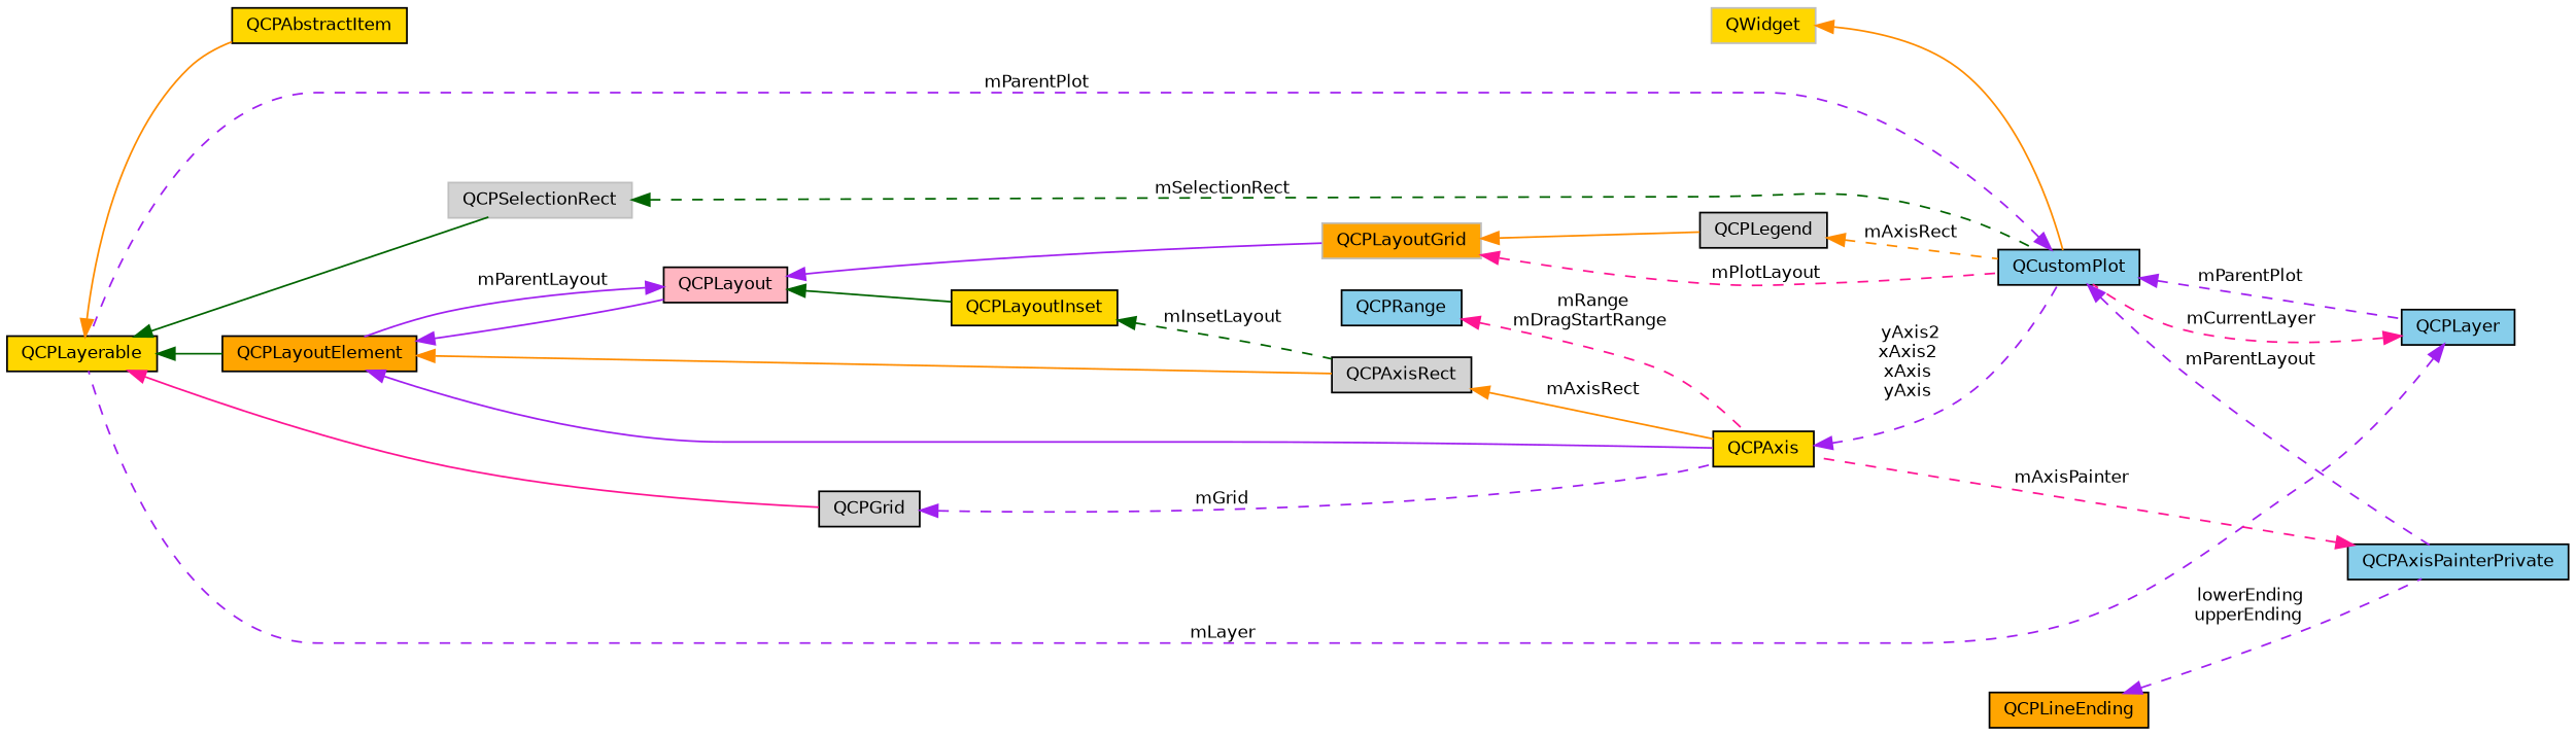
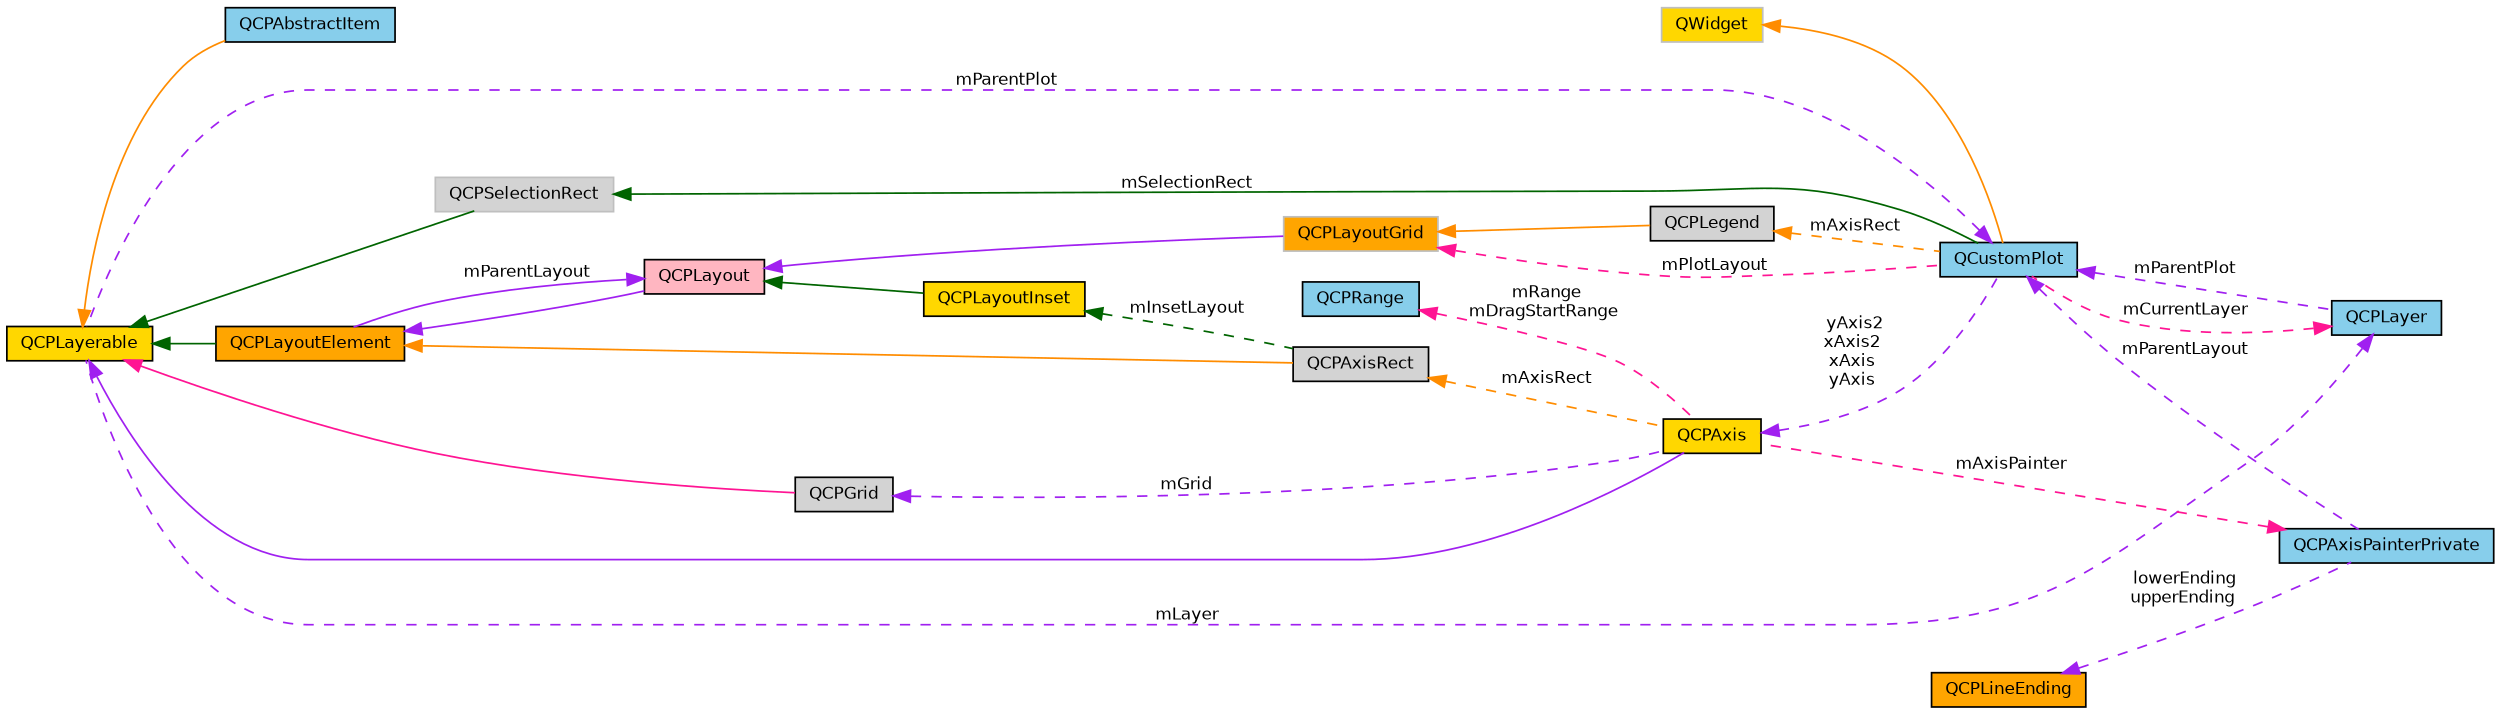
  digraph {
    rankdir=LR
    node [color=black fillcolor=skyblue fontname=Helvetica fontsize=10 shape=record style=filled]
    edge [color=purple dir=back fontname=Helvetica fontsize=10 labelfontname=Helvetica labelfontsize=10 style=dashed]
-   n1 [fillcolor=gold fontcolor=black height=0.2 label=QCPAbstractItem width=0.4]
+   n1 [fontcolor=black height=0.2 label=QCPAbstractItem width=0.4]
    n2 [fillcolor=gold height=0.2 label=QCPLayerable width=0.4]
    n3 [fillcolor=orange height=0.2 label=QCPLayoutElement width=0.4]
    n4 [color=grey75 fillcolor=lightgrey height=0.2 label=QCPSelectionRect width=0.4]
    n5 [fillcolor=gold height=0.2 label=QCPAxis width=0.4]
    n6 [fillcolor=lightgrey height=0.2 label=QCPGrid width=0.4]
    n7 [fillcolor=lightpink height=0.2 label=QCPLayout width=0.4]
    n8 [fillcolor=lightgrey height=0.2 label=QCPAxisRect width=0.4]
    n9 [height=0.2 label=QCustomPlot width=0.4]
    n10 [height=0.2 label=QCPLayer width=0.4]
    n11 [height=0.2 label=QCPAxisPainterPrivate width=0.4]
    n12 [color=grey75 fillcolor=gold height=0.2 label=QWidget width=0.4]
    n13 [color=grey75 fillcolor=orange height=0.2 label=QCPLayoutGrid width=0.4]
    n14 [fillcolor=lightgrey height=0.2 label=QCPLegend width=0.4]
    n15 [fillcolor=gold height=0.2 label=QCPLayoutInset width=0.4]
    n16 [height=0.2 label=QCPRange width=0.4]
    n17 [fillcolor=orange height=0.2 label=QCPLineEnding width=0.4]
    n2 -> n1 [color=darkorange style=solid]
    n2 -> n3 [color=darkgreen style=solid]
    n2 -> n4 [color=darkgreen style=solid]
-   n3 -> n5 [style=solid]
+   n2 -> n5 [style=solid]
    n2 -> n6 [color=deeppink style=solid]
    n3 -> n7 [style=solid]
    n3 -> n8 [color=darkorange style=solid]
-   n4 -> n9 [color=darkgreen label=" mSelectionRect"]
+   n4 -> n9 [color=darkgreen label=" mSelectionRect" style=solid]
    n5 -> n9 [label=" yAxis2\nxAxis2\nxAxis\nyAxis"]
    n6 -> n5 [label=" mGrid"]
    n7 -> n3 [label=" mParentLayout" style=solid]
    n7 -> n13 [style=solid]
    n7 -> n15 [color=darkgreen style=solid]
-   n8 -> n5 [color=darkorange label=" mAxisRect" style=solid]
+   n8 -> n5 [color=darkorange label=" mAxisRect"]
    n9 -> n2 [label=" mParentPlot"]
    n9 -> n10 [label=" mParentPlot"]
    n9 -> n11 [label=" mParentLayout"]
    n10 -> n2 [label=" mLayer"]
    n10 -> n9 [color=deeppink label=" mCurrentLayer"]
    n11 -> n5 [color=deeppink label=" mAxisPainter"]
    n12 -> n9 [color=darkorange style=solid]
    n13 -> n9 [color=deeppink label=" mPlotLayout"]
    n13 -> n14 [color=darkorange style=solid]
    n14 -> n9 [color=darkorange label=" mAxisRect"]
    n15 -> n8 [color=darkgreen label=" mInsetLayout"]
    n16 -> n5 [color=deeppink label=" mRange\nmDragStartRange"]
    n17 -> n11 [label=" lowerEnding\nupperEnding"]
  }
